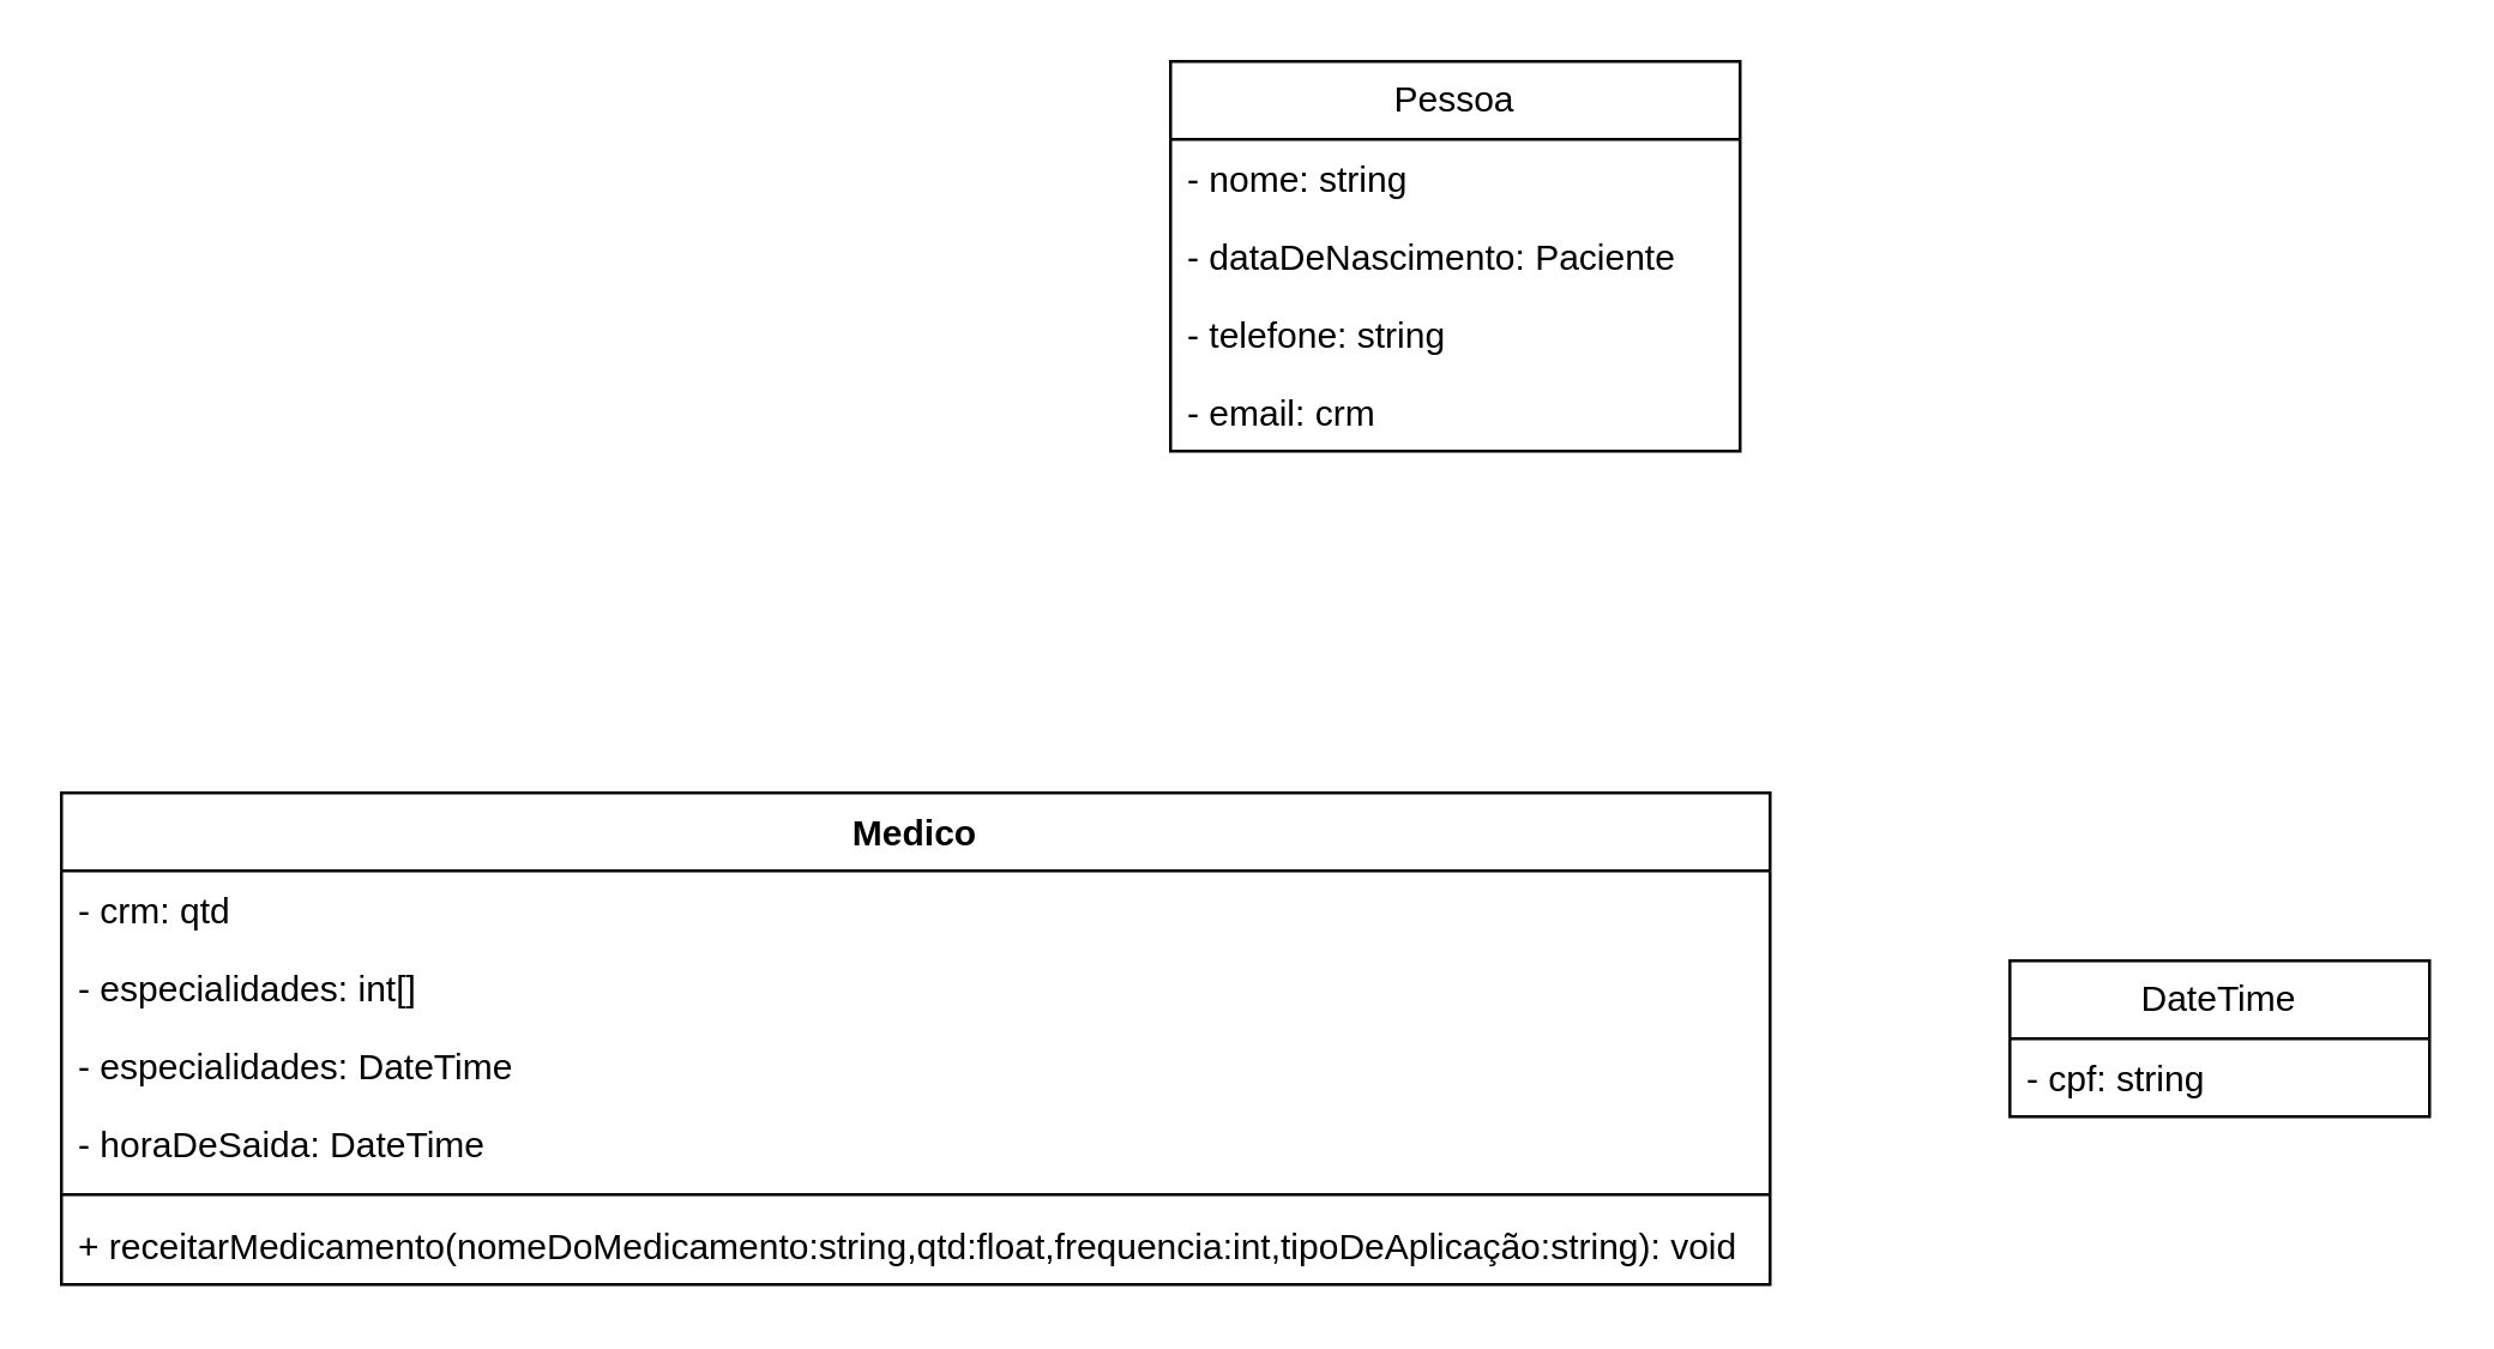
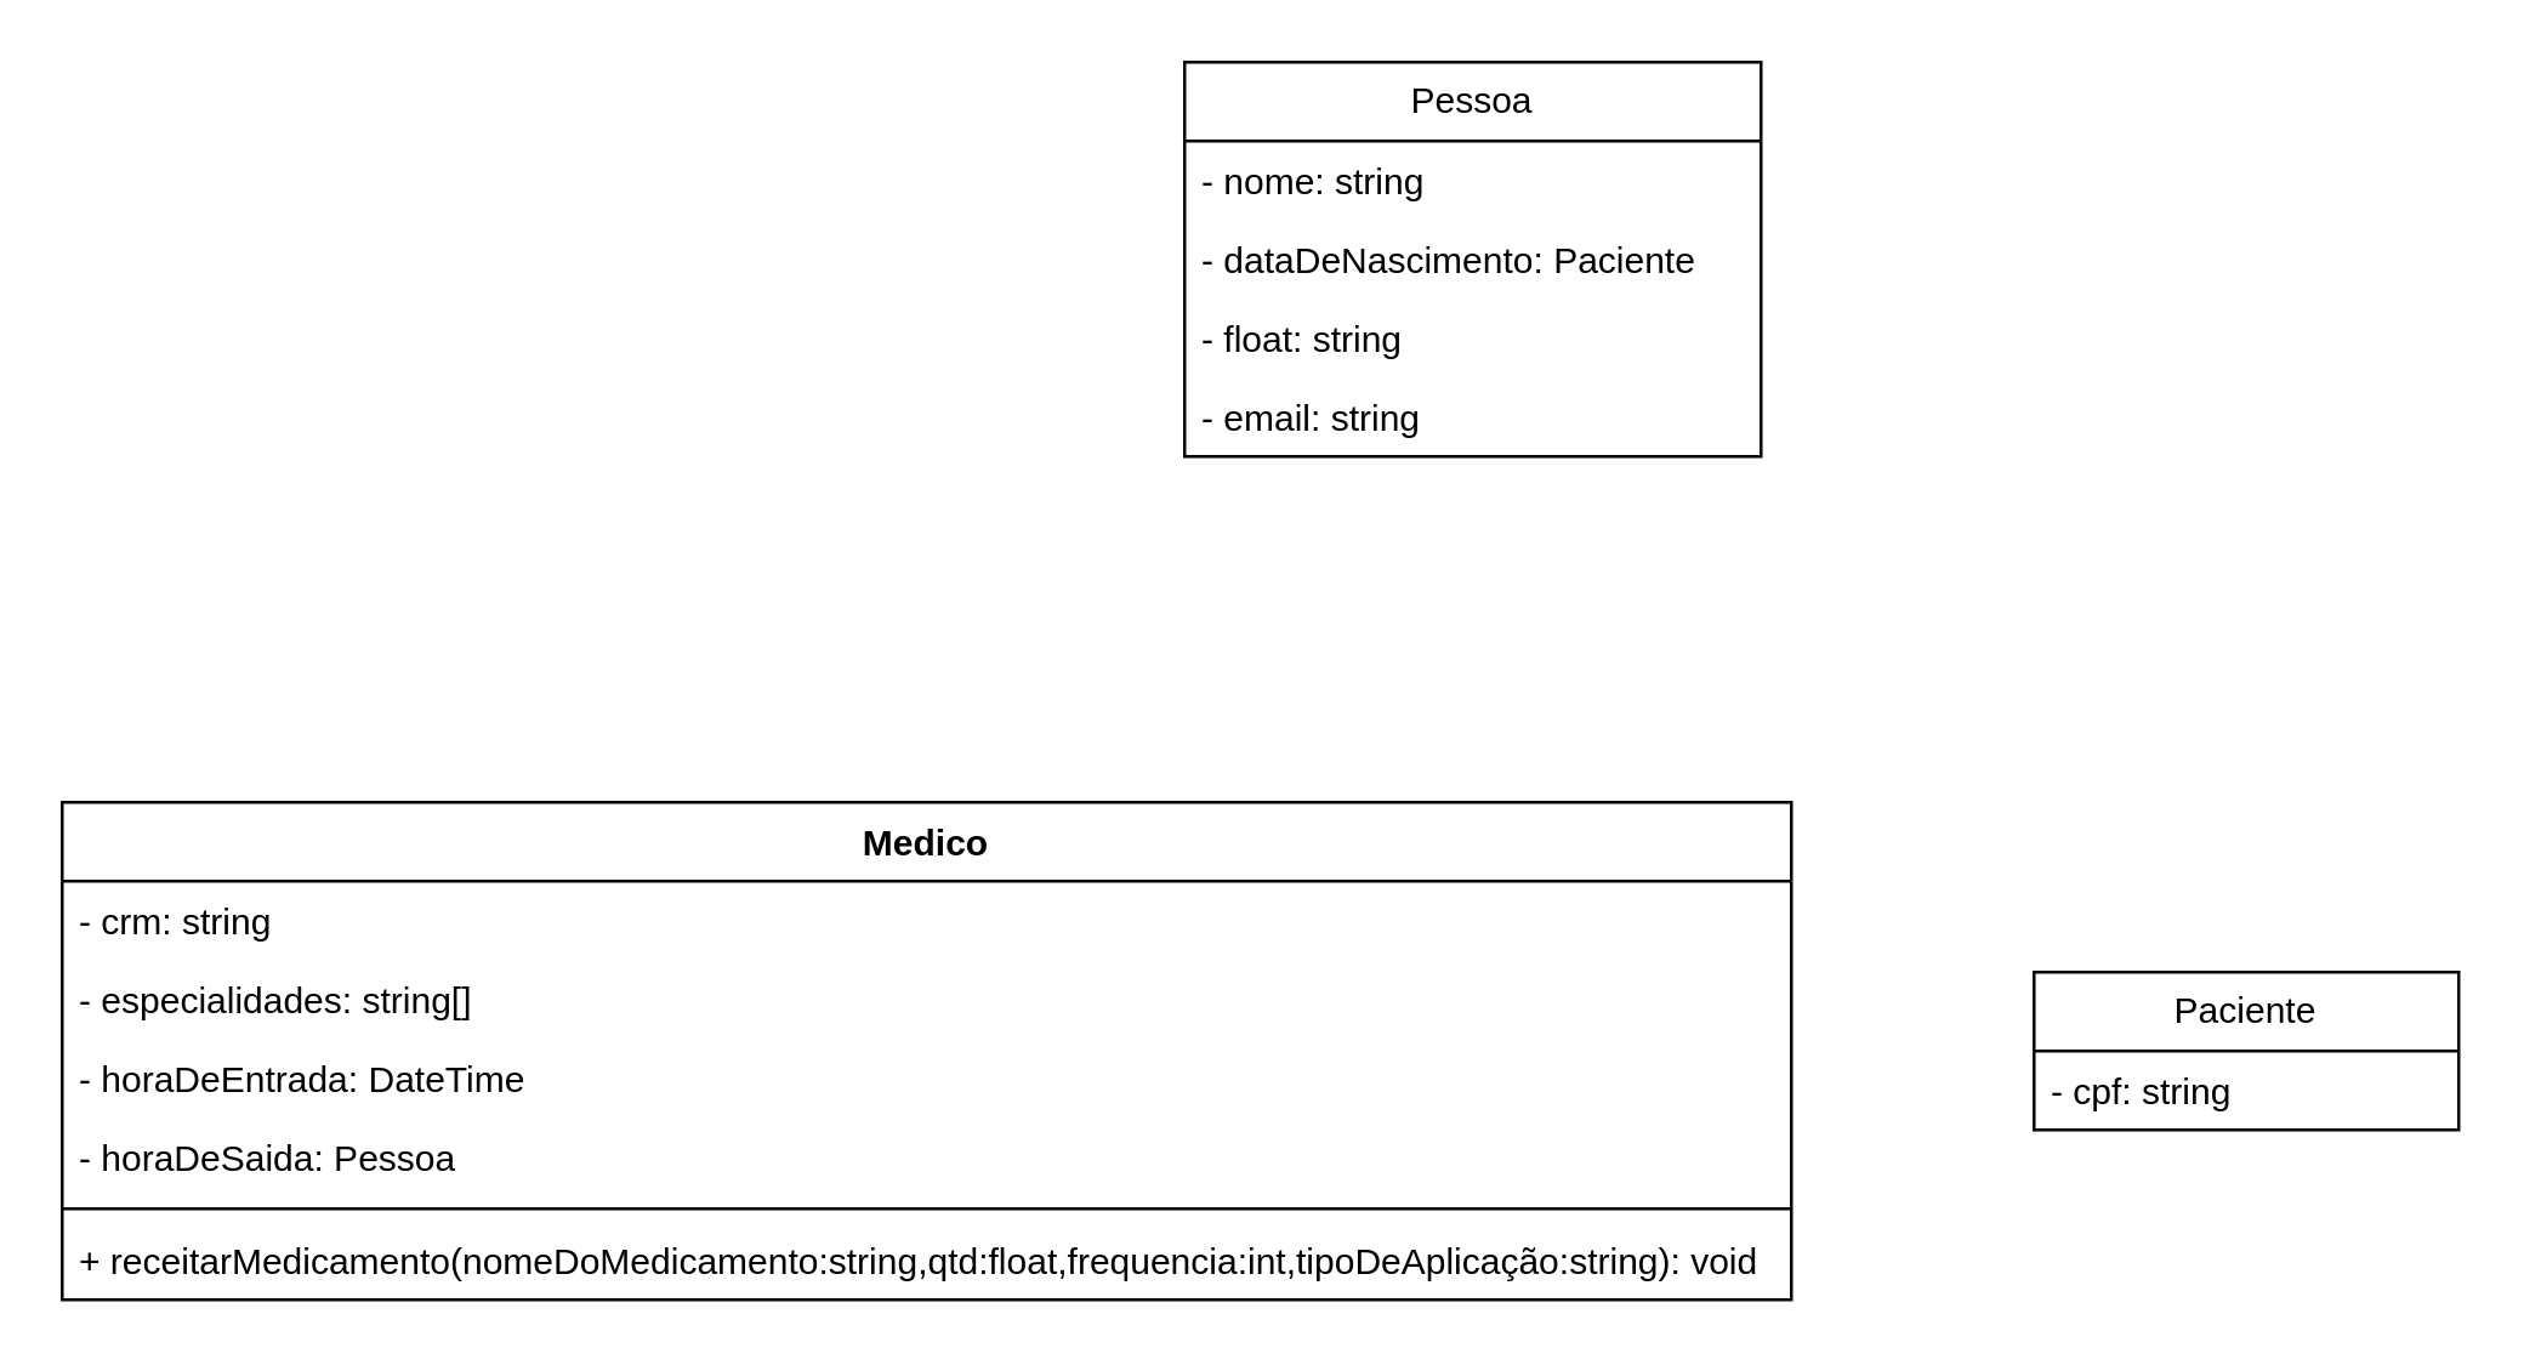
  <mxCell id="0" />
  <mxCell id="1" parent="0" />
  <mxCell id="2" value="Medico" style="swimlane;fontStyle=1;align=center;verticalAlign=top;childLayout=stackLayout;horizontal=1;startSize=26;horizontalStack=0;resizeParent=1;resizeParentMax=0;resizeLast=0;collapsible=1;marginBottom=0;whiteSpace=wrap;html=1;" vertex="1" parent="1"><mxGeometry x="20" y="264" width="570" height="164" as="geometry" /></mxCell>
- <mxCell id="3" value="- crm: qtd" style="text;strokeColor=none;fillColor=none;align=left;verticalAlign=top;spacingLeft=4;spacingRight=4;overflow=hidden;rotatable=0;points=[[0,0.5],[1,0.5]];portConstraint=eastwest;whiteSpace=wrap;html=1;" vertex="1" parent="2"><mxGeometry y="26" width="570" height="26" as="geometry" /></mxCell>
- <mxCell id="4" value="- especialidades: int[]" style="text;strokeColor=none;fillColor=none;align=left;verticalAlign=top;spacingLeft=4;spacingRight=4;overflow=hidden;rotatable=0;points=[[0,0.5],[1,0.5]];portConstraint=eastwest;whiteSpace=wrap;html=1;" vertex="1" parent="2"><mxGeometry y="52" width="570" height="26" as="geometry" /></mxCell>
- <mxCell id="5" value="- especialidades: DateTime" style="text;strokeColor=none;fillColor=none;align=left;verticalAlign=top;spacingLeft=4;spacingRight=4;overflow=hidden;rotatable=0;points=[[0,0.5],[1,0.5]];portConstraint=eastwest;whiteSpace=wrap;html=1;" vertex="1" parent="2"><mxGeometry y="78" width="570" height="26" as="geometry" /></mxCell>
- <mxCell id="6" value="- horaDeSaida: DateTime" style="text;strokeColor=none;fillColor=none;align=left;verticalAlign=top;spacingLeft=4;spacingRight=4;overflow=hidden;rotatable=0;points=[[0,0.5],[1,0.5]];portConstraint=eastwest;whiteSpace=wrap;html=1;" vertex="1" parent="2"><mxGeometry y="104" width="570" height="26" as="geometry" /></mxCell>
+ <mxCell id="3" value="- crm: string" style="text;strokeColor=none;fillColor=none;align=left;verticalAlign=top;spacingLeft=4;spacingRight=4;overflow=hidden;rotatable=0;points=[[0,0.5],[1,0.5]];portConstraint=eastwest;whiteSpace=wrap;html=1;" vertex="1" parent="2"><mxGeometry y="26" width="570" height="26" as="geometry" /></mxCell>
+ <mxCell id="4" value="- especialidades: string[]" style="text;strokeColor=none;fillColor=none;align=left;verticalAlign=top;spacingLeft=4;spacingRight=4;overflow=hidden;rotatable=0;points=[[0,0.5],[1,0.5]];portConstraint=eastwest;whiteSpace=wrap;html=1;" vertex="1" parent="2"><mxGeometry y="52" width="570" height="26" as="geometry" /></mxCell>
+ <mxCell id="5" value="- horaDeEntrada: DateTime" style="text;strokeColor=none;fillColor=none;align=left;verticalAlign=top;spacingLeft=4;spacingRight=4;overflow=hidden;rotatable=0;points=[[0,0.5],[1,0.5]];portConstraint=eastwest;whiteSpace=wrap;html=1;" vertex="1" parent="2"><mxGeometry y="78" width="570" height="26" as="geometry" /></mxCell>
+ <mxCell id="6" value="- horaDeSaida: Pessoa" style="text;strokeColor=none;fillColor=none;align=left;verticalAlign=top;spacingLeft=4;spacingRight=4;overflow=hidden;rotatable=0;points=[[0,0.5],[1,0.5]];portConstraint=eastwest;whiteSpace=wrap;html=1;" vertex="1" parent="2"><mxGeometry y="104" width="570" height="26" as="geometry" /></mxCell>
  <mxCell id="7" value="" style="line;strokeWidth=1;fillColor=none;align=left;verticalAlign=middle;spacingTop=-1;spacingLeft=3;spacingRight=3;rotatable=0;labelPosition=right;points=[];portConstraint=eastwest;strokeColor=inherit;" vertex="1" parent="2"><mxGeometry y="130" width="570" height="8" as="geometry" /></mxCell>
  <mxCell id="8" value="+ receitarMedicamento(nomeDoMedicamento:string,qtd:float,frequencia:int,tipoDeAplicação:string): void" style="text;strokeColor=none;fillColor=none;align=left;verticalAlign=top;spacingLeft=4;spacingRight=4;overflow=hidden;rotatable=0;points=[[0,0.5],[1,0.5]];portConstraint=eastwest;whiteSpace=wrap;html=1;" vertex="1" parent="2"><mxGeometry y="138" width="570" height="26" as="geometry" /></mxCell>
- <mxCell id="9" value="DateTime" style="swimlane;fontStyle=0;childLayout=stackLayout;horizontal=1;startSize=26;fillColor=none;horizontalStack=0;resizeParent=1;resizeParentMax=0;resizeLast=0;collapsible=1;marginBottom=0;whiteSpace=wrap;html=1;" vertex="1" parent="1"><mxGeometry x="670" y="320" width="140" height="52" as="geometry" /></mxCell>
+ <mxCell id="9" value="Paciente" style="swimlane;fontStyle=0;childLayout=stackLayout;horizontal=1;startSize=26;fillColor=none;horizontalStack=0;resizeParent=1;resizeParentMax=0;resizeLast=0;collapsible=1;marginBottom=0;whiteSpace=wrap;html=1;" vertex="1" parent="1"><mxGeometry x="670" y="320" width="140" height="52" as="geometry" /></mxCell>
  <mxCell id="10" value="- cpf: string" style="text;strokeColor=none;fillColor=none;align=left;verticalAlign=top;spacingLeft=4;spacingRight=4;overflow=hidden;rotatable=0;points=[[0,0.5],[1,0.5]];portConstraint=eastwest;whiteSpace=wrap;html=1;" vertex="1" parent="9"><mxGeometry y="26" width="140" height="26" as="geometry" /></mxCell>
  <mxCell id="11" value="Pessoa" style="swimlane;fontStyle=0;childLayout=stackLayout;horizontal=1;startSize=26;fillColor=none;horizontalStack=0;resizeParent=1;resizeParentMax=0;resizeLast=0;collapsible=1;marginBottom=0;whiteSpace=wrap;html=1;" vertex="1" parent="1"><mxGeometry x="390" y="20" width="190" height="130" as="geometry" /></mxCell>
  <mxCell id="12" value="- nome: string" style="text;strokeColor=none;fillColor=none;align=left;verticalAlign=top;spacingLeft=4;spacingRight=4;overflow=hidden;rotatable=0;points=[[0,0.5],[1,0.5]];portConstraint=eastwest;whiteSpace=wrap;html=1;" vertex="1" parent="11"><mxGeometry y="26" width="190" height="26" as="geometry" /></mxCell>
  <mxCell id="13" value="- dataDeNascimento: Paciente" style="text;strokeColor=none;fillColor=none;align=left;verticalAlign=top;spacingLeft=4;spacingRight=4;overflow=hidden;rotatable=0;points=[[0,0.5],[1,0.5]];portConstraint=eastwest;whiteSpace=wrap;html=1;" vertex="1" parent="11"><mxGeometry y="52" width="190" height="26" as="geometry" /></mxCell>
- <mxCell id="14" value="- telefone: string" style="text;strokeColor=none;fillColor=none;align=left;verticalAlign=top;spacingLeft=4;spacingRight=4;overflow=hidden;rotatable=0;points=[[0,0.5],[1,0.5]];portConstraint=eastwest;whiteSpace=wrap;html=1;" vertex="1" parent="11"><mxGeometry y="78" width="190" height="26" as="geometry" /></mxCell>
- <mxCell id="15" value="- email: crm" style="text;strokeColor=none;fillColor=none;align=left;verticalAlign=top;spacingLeft=4;spacingRight=4;overflow=hidden;rotatable=0;points=[[0,0.5],[1,0.5]];portConstraint=eastwest;whiteSpace=wrap;html=1;" vertex="1" parent="11"><mxGeometry y="104" width="190" height="26" as="geometry" /></mxCell>
+ <mxCell id="14" value="- float: string" style="text;strokeColor=none;fillColor=none;align=left;verticalAlign=top;spacingLeft=4;spacingRight=4;overflow=hidden;rotatable=0;points=[[0,0.5],[1,0.5]];portConstraint=eastwest;whiteSpace=wrap;html=1;" vertex="1" parent="11"><mxGeometry y="78" width="190" height="26" as="geometry" /></mxCell>
+ <mxCell id="15" value="- email: string" style="text;strokeColor=none;fillColor=none;align=left;verticalAlign=top;spacingLeft=4;spacingRight=4;overflow=hidden;rotatable=0;points=[[0,0.5],[1,0.5]];portConstraint=eastwest;whiteSpace=wrap;html=1;" vertex="1" parent="11"><mxGeometry y="104" width="190" height="26" as="geometry" /></mxCell>
